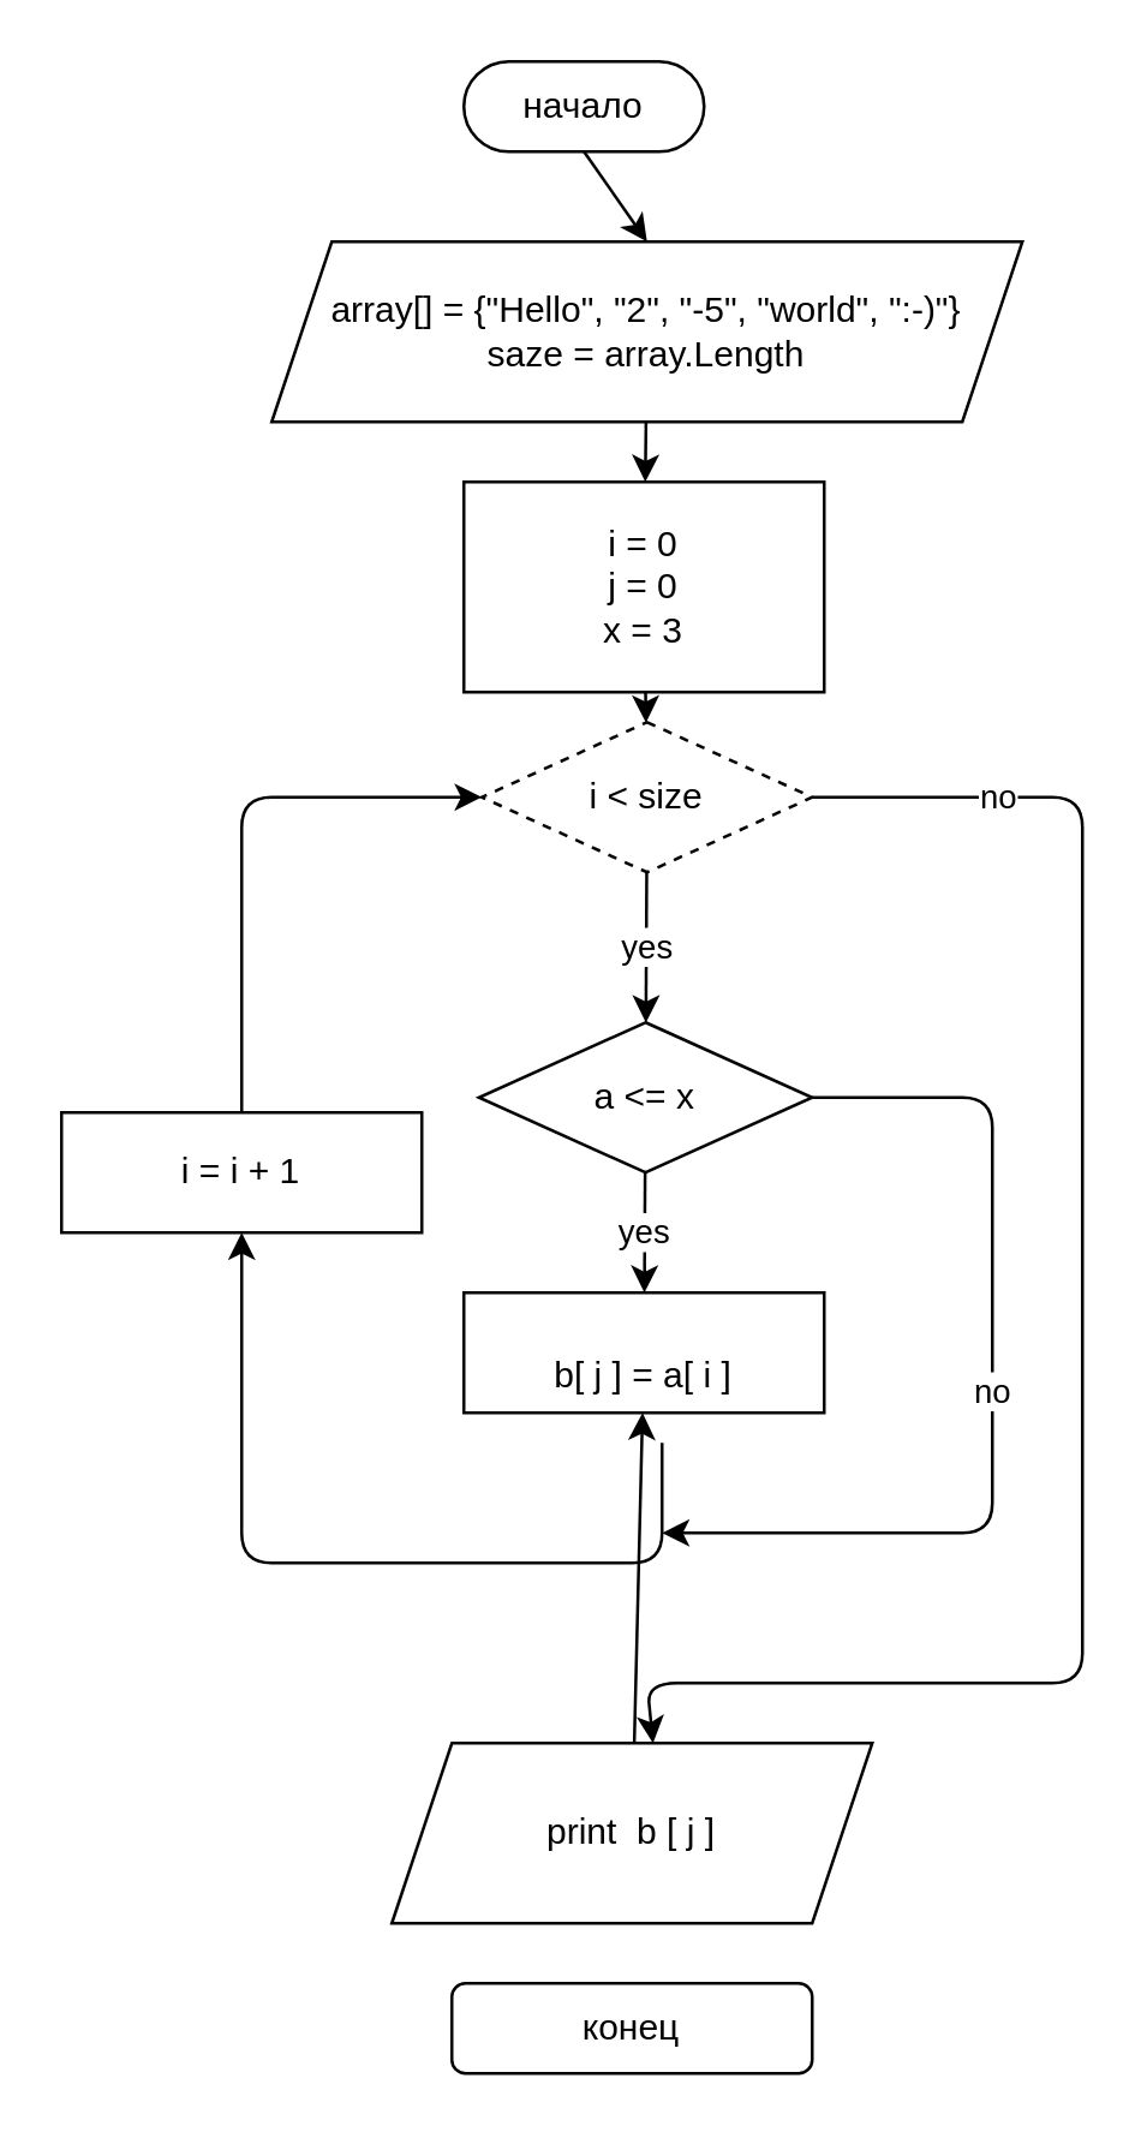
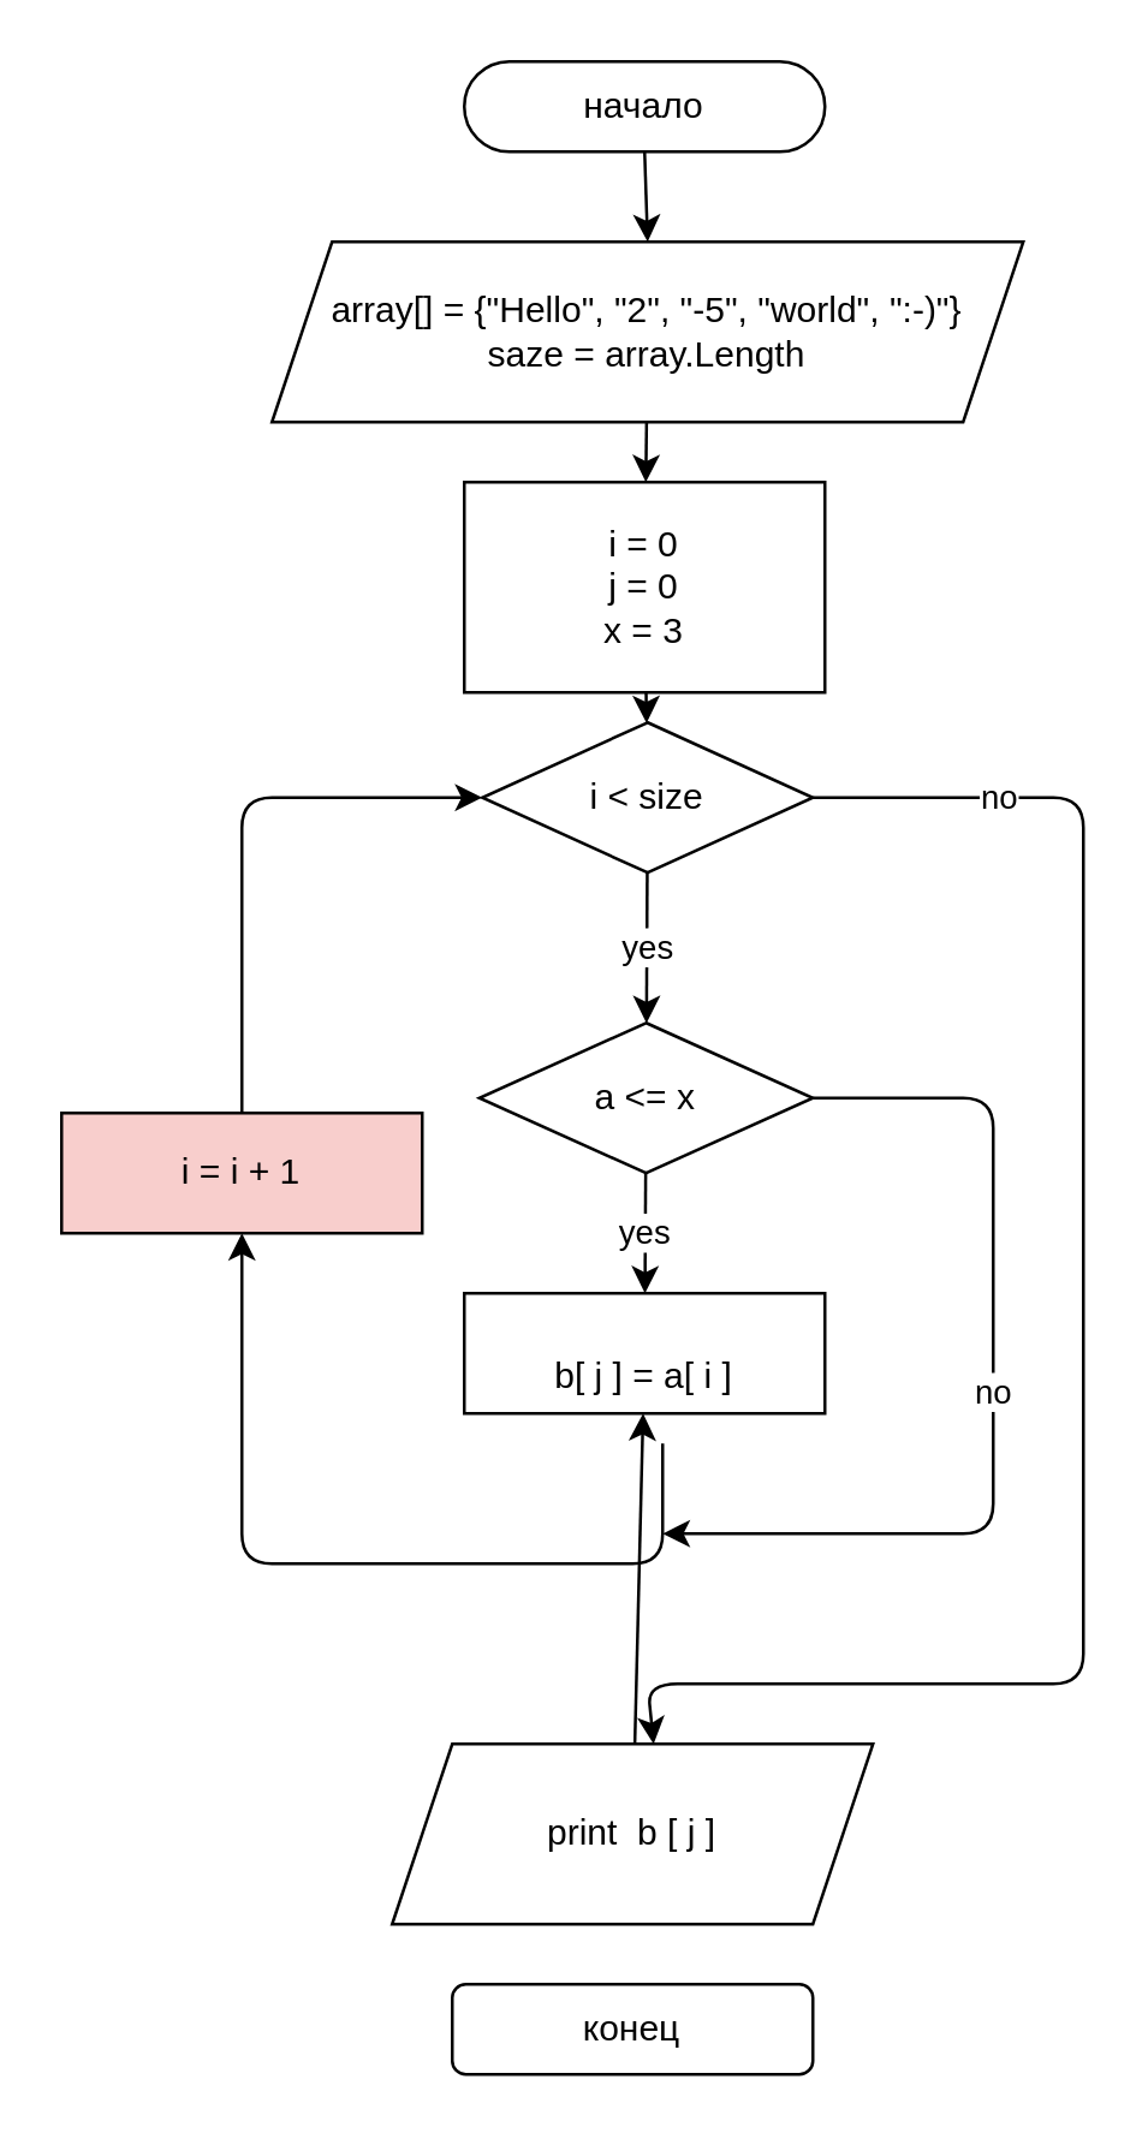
  <mxCell id="0" />
  <mxCell id="1" parent="0" />
  <mxCell id="2" style="edgeStyle=none;html=1;exitX=0.5;exitY=1;exitDx=0;exitDy=0;entryX=0.5;entryY=0;entryDx=0;entryDy=0;" edge="1" parent="1" source="3" target="5"><mxGeometry relative="1" as="geometry" /></mxCell>
- <mxCell id="3" value="начало" style="rounded=1;whiteSpace=wrap;html=1;arcSize=50;" vertex="1" parent="1"><mxGeometry x="154" y="20" width="80" height="30" as="geometry" /></mxCell>
+ <mxCell id="3" value="начало" style="rounded=1;whiteSpace=wrap;html=1;arcSize=50;" vertex="1" parent="1"><mxGeometry x="154" y="20" width="120" height="30" as="geometry" /></mxCell>
  <mxCell id="4" value="" style="edgeStyle=none;html=1;" edge="1" parent="1" source="5" target="7"><mxGeometry relative="1" as="geometry" /></mxCell>
  <mxCell id="5" value="array[] = {&quot;Hello&quot;, &quot;2&quot;, &quot;-5&quot;, &quot;world&quot;, &quot;:-)&quot;}&lt;br&gt;saze = array.Length" style="shape=parallelogram;perimeter=parallelogramPerimeter;whiteSpace=wrap;html=1;fixedSize=1;" vertex="1" parent="1"><mxGeometry x="90" y="80" width="250" height="60" as="geometry" /></mxCell>
  <mxCell id="6" value="" style="edgeStyle=none;html=1;" edge="1" parent="1" source="7" target="10"><mxGeometry relative="1" as="geometry" /></mxCell>
  <mxCell id="7" value="i = 0&lt;br&gt;j = 0&lt;br&gt;x = 3" style="whiteSpace=wrap;html=1;" vertex="1" parent="1"><mxGeometry x="154" y="160" width="120" height="70" as="geometry" /></mxCell>
  <mxCell id="8" value="yes" style="edgeStyle=none;html=1;" edge="1" parent="1" source="10" target="13"><mxGeometry relative="1" as="geometry" /></mxCell>
  <mxCell id="9" value="no" style="edgeStyle=none;html=1;entryX=0.5;entryY=0;entryDx=0;entryDy=0;" edge="1" parent="1" source="10"><mxGeometry x="-0.774" relative="1" as="geometry"><mxPoint x="217" y="580" as="targetPoint" /><Array as="points"><mxPoint x="360" y="265" /><mxPoint x="360" y="560" /><mxPoint x="215" y="560" /></Array><mxPoint as="offset" /></mxGeometry></mxCell>
- <mxCell id="10" value="i &amp;lt; size" style="rhombus;whiteSpace=wrap;html=1;dashed=1;" vertex="1" parent="1"><mxGeometry x="160" y="240" width="110" height="50" as="geometry" /></mxCell>
+ <mxCell id="10" value="i &amp;lt; size" style="rhombus;whiteSpace=wrap;html=1;" vertex="1" parent="1"><mxGeometry x="160" y="240" width="110" height="50" as="geometry" /></mxCell>
  <mxCell id="11" value="yes" style="edgeStyle=none;html=1;" edge="1" parent="1" source="13" target="15"><mxGeometry relative="1" as="geometry" /></mxCell>
  <mxCell id="12" value="no" style="edgeStyle=none;html=1;exitX=1;exitY=0.5;exitDx=0;exitDy=0;" edge="1" parent="1" source="13"><mxGeometry relative="1" as="geometry"><mxPoint x="220" y="510" as="targetPoint" /><Array as="points"><mxPoint x="330" y="365" /><mxPoint x="330" y="510" /></Array></mxGeometry></mxCell>
  <mxCell id="13" value="a &amp;lt;= x" style="rhombus;whiteSpace=wrap;html=1;" vertex="1" parent="1"><mxGeometry x="159" y="340" width="111" height="50" as="geometry" /></mxCell>
  <mxCell id="14" style="edgeStyle=none;html=1;" edge="1" parent="1"><mxGeometry relative="1" as="geometry"><mxPoint x="220" y="480" as="sourcePoint" /><mxPoint x="80" y="410" as="targetPoint" /><Array as="points"><mxPoint x="220" y="520" /><mxPoint x="120" y="520" /><mxPoint x="80" y="520" /></Array></mxGeometry></mxCell>
  <mxCell id="15" value="&lt;br&gt;b[ j ] = a[ i ]" style="whiteSpace=wrap;html=1;" vertex="1" parent="1"><mxGeometry x="154" y="430" width="120" height="40" as="geometry" /></mxCell>
  <mxCell id="16" value="" style="edgeStyle=none;html=1;" edge="1" parent="1" source="17" target="15"><mxGeometry relative="1" as="geometry" /></mxCell>
  <mxCell id="17" value="print&amp;nbsp; b [ j ]" style="shape=parallelogram;perimeter=parallelogramPerimeter;whiteSpace=wrap;html=1;fixedSize=1;" vertex="1" parent="1"><mxGeometry x="130" y="580" width="160" height="60" as="geometry" /></mxCell>
  <mxCell id="18" value="конец" style="rounded=1;whiteSpace=wrap;html=1;" vertex="1" parent="1"><mxGeometry x="150" y="660" width="120" height="30" as="geometry" /></mxCell>
  <mxCell id="19" style="edgeStyle=none;html=1;entryX=0;entryY=0.5;entryDx=0;entryDy=0;" edge="1" parent="1" source="20" target="10"><mxGeometry relative="1" as="geometry"><Array as="points"><mxPoint x="80" y="265" /></Array></mxGeometry></mxCell>
- <mxCell id="20" value="i = i + 1" style="rounded=0;whiteSpace=wrap;html=1;" vertex="1" parent="1"><mxGeometry x="20" y="370" width="120" height="40" as="geometry" /></mxCell>
+ <mxCell id="20" value="i = i + 1" style="rounded=0;whiteSpace=wrap;html=1;fillColor=#f8cecc;" vertex="1" parent="1"><mxGeometry x="20" y="370" width="120" height="40" as="geometry" /></mxCell>
